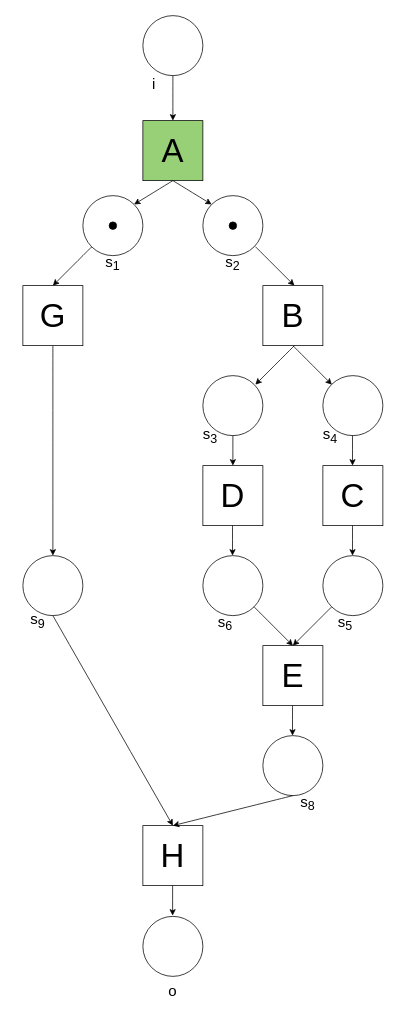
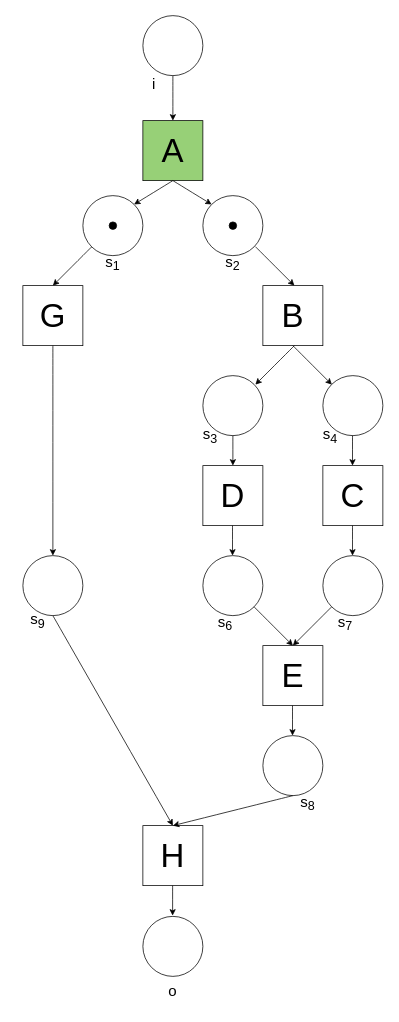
  <mxCell id="0" />
  <mxCell id="1" parent="0" />
  <mxCell id="2" value="" style="ellipse;whiteSpace=wrap;html=1;aspect=fixed;" vertex="1" parent="1"><mxGeometry x="190" y="20" width="80" height="80" as="geometry" /></mxCell>
  <mxCell id="3" value="A" style="rounded=0;whiteSpace=wrap;html=1;fontSize=44;fillColor=#97D077;" vertex="1" parent="1"><mxGeometry x="190" y="160" width="80" height="80" as="geometry" /></mxCell>
  <mxCell id="4" value="" style="ellipse;whiteSpace=wrap;html=1;aspect=fixed;" vertex="1" parent="1"><mxGeometry x="110" y="260" width="80" height="80" as="geometry" /></mxCell>
  <mxCell id="5" value="" style="ellipse;whiteSpace=wrap;html=1;aspect=fixed;" vertex="1" parent="1"><mxGeometry x="270" y="260" width="80" height="80" as="geometry" /></mxCell>
  <mxCell id="6" value="B" style="rounded=0;whiteSpace=wrap;html=1;fontSize=44;" vertex="1" parent="1"><mxGeometry x="350" y="380" width="80" height="80" as="geometry" /></mxCell>
  <mxCell id="7" value="G" style="rounded=0;whiteSpace=wrap;html=1;fontSize=44;" vertex="1" parent="1"><mxGeometry x="30" y="380" width="80" height="80" as="geometry" /></mxCell>
  <mxCell id="8" value="C" style="rounded=0;whiteSpace=wrap;html=1;fontSize=44;" vertex="1" parent="1"><mxGeometry x="430" y="620" width="80" height="80" as="geometry" /></mxCell>
  <mxCell id="9" value="" style="ellipse;whiteSpace=wrap;html=1;aspect=fixed;" vertex="1" parent="1"><mxGeometry x="30" y="740" width="80" height="80" as="geometry" /></mxCell>
  <mxCell id="10" value="" style="ellipse;whiteSpace=wrap;html=1;aspect=fixed;" vertex="1" parent="1"><mxGeometry x="270" y="500" width="80" height="80" as="geometry" /></mxCell>
  <mxCell id="11" value="" style="ellipse;whiteSpace=wrap;html=1;aspect=fixed;" vertex="1" parent="1"><mxGeometry x="430" y="500" width="80" height="80" as="geometry" /></mxCell>
  <mxCell id="12" value="D" style="rounded=0;whiteSpace=wrap;html=1;fontSize=44;" vertex="1" parent="1"><mxGeometry x="270" y="620" width="80" height="80" as="geometry" /></mxCell>
  <mxCell id="13" value="" style="ellipse;whiteSpace=wrap;html=1;aspect=fixed;" vertex="1" parent="1"><mxGeometry x="430" y="740" width="80" height="80" as="geometry" /></mxCell>
  <mxCell id="14" value="" style="ellipse;whiteSpace=wrap;html=1;aspect=fixed;" vertex="1" parent="1"><mxGeometry x="270" y="740" width="80" height="80" as="geometry" /></mxCell>
  <mxCell id="15" value="E" style="rounded=0;whiteSpace=wrap;html=1;fontSize=44;" vertex="1" parent="1"><mxGeometry x="350" y="860" width="80" height="80" as="geometry" /></mxCell>
  <mxCell id="16" value="" style="ellipse;whiteSpace=wrap;html=1;aspect=fixed;" vertex="1" parent="1"><mxGeometry x="350" y="980" width="80" height="80" as="geometry" /></mxCell>
  <mxCell id="17" value="H" style="rounded=0;whiteSpace=wrap;html=1;fontSize=44;" vertex="1" parent="1"><mxGeometry x="190" y="1100" width="80" height="80" as="geometry" /></mxCell>
  <mxCell id="18" value="" style="ellipse;whiteSpace=wrap;html=1;aspect=fixed;" vertex="1" parent="1"><mxGeometry x="190" y="1221" width="80" height="80" as="geometry" /></mxCell>
  <mxCell id="19" value="" style="endArrow=classic;html=1;rounded=0;curved=1;exitX=0.5;exitY=1;exitDx=0;exitDy=0;entryX=0.5;entryY=0;entryDx=0;entryDy=0;" edge="1" parent="1" source="2" target="3"><mxGeometry width="50" height="50" relative="1" as="geometry"><mxPoint x="290" y="350" as="sourcePoint" /><mxPoint x="330" y="350" as="targetPoint" /></mxGeometry></mxCell>
  <mxCell id="20" value="" style="endArrow=classic;html=1;rounded=0;curved=1;exitX=0.5;exitY=1;exitDx=0;exitDy=0;entryX=0;entryY=0;entryDx=0;entryDy=0;" edge="1" parent="1" source="3" target="5"><mxGeometry width="50" height="50" relative="1" as="geometry"><mxPoint x="290" y="350" as="sourcePoint" /><mxPoint x="330" y="350" as="targetPoint" /></mxGeometry></mxCell>
  <mxCell id="21" value="" style="endArrow=classic;html=1;rounded=0;curved=1;exitX=0.5;exitY=1;exitDx=0;exitDy=0;entryX=1;entryY=0;entryDx=0;entryDy=0;" edge="1" parent="1" source="3" target="4"><mxGeometry width="50" height="50" relative="1" as="geometry"><mxPoint x="240" y="230" as="sourcePoint" /><mxPoint x="292" y="282" as="targetPoint" /></mxGeometry></mxCell>
  <mxCell id="22" value="" style="endArrow=classic;html=1;rounded=0;curved=1;exitX=0.5;exitY=1;exitDx=0;exitDy=0;entryX=1;entryY=0;entryDx=0;entryDy=0;" edge="1" parent="1"><mxGeometry width="50" height="50" relative="1" as="geometry"><mxPoint x="122" y="328" as="sourcePoint" /><mxPoint x="70" y="380" as="targetPoint" /></mxGeometry></mxCell>
  <mxCell id="23" value="" style="endArrow=classic;html=1;rounded=0;curved=1;exitX=0.5;exitY=1;exitDx=0;exitDy=0;entryX=0;entryY=0;entryDx=0;entryDy=0;" edge="1" parent="1"><mxGeometry width="50" height="50" relative="1" as="geometry"><mxPoint x="340" y="328" as="sourcePoint" /><mxPoint x="392" y="380" as="targetPoint" /></mxGeometry></mxCell>
  <mxCell id="24" value="" style="endArrow=classic;html=1;rounded=0;curved=1;exitX=0.5;exitY=1;exitDx=0;exitDy=0;entryX=0;entryY=0;entryDx=0;entryDy=0;" edge="1" parent="1"><mxGeometry width="50" height="50" relative="1" as="geometry"><mxPoint x="390" y="460" as="sourcePoint" /><mxPoint x="442" y="512" as="targetPoint" /></mxGeometry></mxCell>
  <mxCell id="25" value="" style="endArrow=classic;html=1;rounded=0;curved=1;exitX=0.5;exitY=1;exitDx=0;exitDy=0;entryX=1;entryY=0;entryDx=0;entryDy=0;" edge="1" parent="1"><mxGeometry width="50" height="50" relative="1" as="geometry"><mxPoint x="392" y="460" as="sourcePoint" /><mxPoint x="340" y="512" as="targetPoint" /></mxGeometry></mxCell>
  <mxCell id="26" value="" style="endArrow=classic;html=1;rounded=0;curved=1;entryX=0.5;entryY=0;entryDx=0;entryDy=0;exitX=0;exitY=1;exitDx=0;exitDy=0;" edge="1" parent="1" source="13" target="15"><mxGeometry width="50" height="50" relative="1" as="geometry"><mxPoint x="410" y="800" as="sourcePoint" /><mxPoint x="400" y="807" as="targetPoint" /></mxGeometry></mxCell>
  <mxCell id="27" value="" style="endArrow=classic;html=1;rounded=0;curved=1;entryX=0.5;entryY=0;entryDx=0;entryDy=0;exitX=1;exitY=1;exitDx=0;exitDy=0;" edge="1" parent="1" source="14" target="15"><mxGeometry width="50" height="50" relative="1" as="geometry"><mxPoint x="330" y="830" as="sourcePoint" /><mxPoint x="400" y="807" as="targetPoint" /></mxGeometry></mxCell>
  <mxCell id="28" value="" style="endArrow=classic;html=1;rounded=0;curved=1;exitX=0.5;exitY=1;exitDx=0;exitDy=0;entryX=0.5;entryY=0;entryDx=0;entryDy=0;" edge="1" parent="1" source="10" target="12"><mxGeometry width="50" height="50" relative="1" as="geometry"><mxPoint x="290" y="630" as="sourcePoint" /><mxPoint x="330" y="630" as="targetPoint" /></mxGeometry></mxCell>
  <mxCell id="29" value="" style="endArrow=classic;html=1;rounded=0;curved=1;exitX=0.5;exitY=1;exitDx=0;exitDy=0;entryX=0.5;entryY=0;entryDx=0;entryDy=0;" edge="1" parent="1"><mxGeometry width="50" height="50" relative="1" as="geometry"><mxPoint x="469.52" y="580" as="sourcePoint" /><mxPoint x="469.52" y="620" as="targetPoint" /></mxGeometry></mxCell>
  <mxCell id="30" value="" style="endArrow=classic;html=1;rounded=0;curved=1;exitX=0.5;exitY=1;exitDx=0;exitDy=0;entryX=0.5;entryY=0;entryDx=0;entryDy=0;" edge="1" parent="1"><mxGeometry width="50" height="50" relative="1" as="geometry"><mxPoint x="309.52" y="700" as="sourcePoint" /><mxPoint x="309.52" y="740" as="targetPoint" /></mxGeometry></mxCell>
  <mxCell id="31" value="" style="endArrow=classic;html=1;rounded=0;curved=1;exitX=0.5;exitY=1;exitDx=0;exitDy=0;entryX=0.5;entryY=0;entryDx=0;entryDy=0;" edge="1" parent="1"><mxGeometry width="50" height="50" relative="1" as="geometry"><mxPoint x="469.52" y="700" as="sourcePoint" /><mxPoint x="469.52" y="740" as="targetPoint" /></mxGeometry></mxCell>
  <mxCell id="32" value="" style="endArrow=classic;html=1;rounded=0;curved=1;entryX=0.5;entryY=0;entryDx=0;entryDy=0;exitX=0.5;exitY=1;exitDx=0;exitDy=0;" edge="1" parent="1" source="7" target="9"><mxGeometry width="50" height="50" relative="1" as="geometry"><mxPoint x="100" y="490" as="sourcePoint" /><mxPoint x="110" y="480" as="targetPoint" /></mxGeometry></mxCell>
  <mxCell id="33" value="" style="endArrow=classic;html=1;rounded=0;curved=1;entryX=0.5;entryY=0;entryDx=0;entryDy=0;exitX=0.5;exitY=1;exitDx=0;exitDy=0;" edge="1" parent="1" source="9" target="17"><mxGeometry width="50" height="50" relative="1" as="geometry"><mxPoint x="70" y="600" as="sourcePoint" /><mxPoint x="220" y="910" as="targetPoint" /></mxGeometry></mxCell>
  <mxCell id="34" value="" style="endArrow=classic;html=1;rounded=0;curved=1;exitX=0.5;exitY=1;exitDx=0;exitDy=0;entryX=0.5;entryY=0;entryDx=0;entryDy=0;" edge="1" parent="1" source="16" target="17"><mxGeometry width="50" height="50" relative="1" as="geometry"><mxPoint x="290" y="830" as="sourcePoint" /><mxPoint x="260" y="1050" as="targetPoint" /></mxGeometry></mxCell>
  <mxCell id="35" value="" style="endArrow=classic;html=1;rounded=0;curved=1;exitX=0.5;exitY=1;exitDx=0;exitDy=0;entryX=0.5;entryY=0;entryDx=0;entryDy=0;" edge="1" parent="1"><mxGeometry width="50" height="50" relative="1" as="geometry"><mxPoint x="389.52" y="940" as="sourcePoint" /><mxPoint x="389.52" y="980" as="targetPoint" /></mxGeometry></mxCell>
  <mxCell id="36" value="" style="endArrow=classic;html=1;rounded=0;curved=1;exitX=0.5;exitY=1;exitDx=0;exitDy=0;entryX=0.5;entryY=0;entryDx=0;entryDy=0;" edge="1" parent="1"><mxGeometry width="50" height="50" relative="1" as="geometry"><mxPoint x="229.66" y="1180" as="sourcePoint" /><mxPoint x="229.66" y="1220" as="targetPoint" /></mxGeometry></mxCell>
  <mxCell id="37" value="" style="ellipse;whiteSpace=wrap;html=1;aspect=fixed;fillColor=#000000;" vertex="1" parent="1"><mxGeometry x="305" y="295" width="10" height="10" as="geometry" /></mxCell>
  <mxCell id="38" value="s&lt;sub&gt;1&lt;/sub&gt;" style="text;html=1;strokeColor=none;fillColor=none;align=center;verticalAlign=middle;whiteSpace=wrap;rounded=0;fontSize=20;" vertex="1" parent="1"><mxGeometry x="120" y="330" width="60" height="40" as="geometry" /></mxCell>
  <mxCell id="39" value="s&lt;sub&gt;2&lt;/sub&gt;" style="text;html=1;strokeColor=none;fillColor=none;align=center;verticalAlign=middle;whiteSpace=wrap;rounded=0;fontSize=20;" vertex="1" parent="1"><mxGeometry x="280" y="330" width="60" height="40" as="geometry" /></mxCell>
  <mxCell id="40" value="i" style="text;html=1;strokeColor=none;fillColor=none;align=center;verticalAlign=middle;whiteSpace=wrap;rounded=0;fontSize=20;" vertex="1" parent="1"><mxGeometry x="175" y="90" width="60" height="40" as="geometry" /></mxCell>
  <mxCell id="41" value="o" style="text;html=1;strokeColor=none;fillColor=none;align=center;verticalAlign=middle;whiteSpace=wrap;rounded=0;fontSize=20;" vertex="1" parent="1"><mxGeometry x="200" y="1300" width="60" height="40" as="geometry" /></mxCell>
  <mxCell id="42" value="s&lt;sub&gt;3&lt;/sub&gt;" style="text;html=1;strokeColor=none;fillColor=none;align=center;verticalAlign=middle;whiteSpace=wrap;rounded=0;fontSize=20;" vertex="1" parent="1"><mxGeometry x="250" y="560" width="60" height="40" as="geometry" /></mxCell>
  <mxCell id="43" value="s&lt;sub&gt;4&lt;/sub&gt;" style="text;html=1;strokeColor=none;fillColor=none;align=center;verticalAlign=middle;whiteSpace=wrap;rounded=0;fontSize=20;" vertex="1" parent="1"><mxGeometry x="410" y="560" width="60" height="40" as="geometry" /></mxCell>
  <mxCell id="44" value="s&lt;sub&gt;9&lt;/sub&gt;" style="text;html=1;strokeColor=none;fillColor=none;align=center;verticalAlign=middle;whiteSpace=wrap;rounded=0;fontSize=20;" vertex="1" parent="1"><mxGeometry x="20" y="807" width="60" height="40" as="geometry" /></mxCell>
  <mxCell id="45" value="s&lt;sub&gt;6&lt;/sub&gt;" style="text;html=1;strokeColor=none;fillColor=none;align=center;verticalAlign=middle;whiteSpace=wrap;rounded=0;fontSize=20;" vertex="1" parent="1"><mxGeometry x="270" y="810" width="60" height="40" as="geometry" /></mxCell>
- <mxCell id="46" value="s&lt;sub&gt;5&lt;/sub&gt;" style="text;html=1;strokeColor=none;fillColor=none;align=center;verticalAlign=middle;whiteSpace=wrap;rounded=0;fontSize=20;" vertex="1" parent="1"><mxGeometry x="430" y="810" width="60" height="40" as="geometry" /></mxCell>
+ <mxCell id="46" value="s&lt;sub&gt;7&lt;/sub&gt;" style="text;html=1;strokeColor=none;fillColor=none;align=center;verticalAlign=middle;whiteSpace=wrap;rounded=0;fontSize=20;" vertex="1" parent="1"><mxGeometry x="430" y="810" width="60" height="40" as="geometry" /></mxCell>
  <mxCell id="47" value="s&lt;sub&gt;8&lt;/sub&gt;" style="text;html=1;strokeColor=none;fillColor=none;align=center;verticalAlign=middle;whiteSpace=wrap;rounded=0;fontSize=20;" vertex="1" parent="1"><mxGeometry x="380" y="1050" width="60" height="40" as="geometry" /></mxCell>
  <mxCell id="48" value="" style="ellipse;whiteSpace=wrap;html=1;aspect=fixed;fillColor=#000000;" vertex="1" parent="1"><mxGeometry x="145" y="295" width="10" height="10" as="geometry" /></mxCell>
